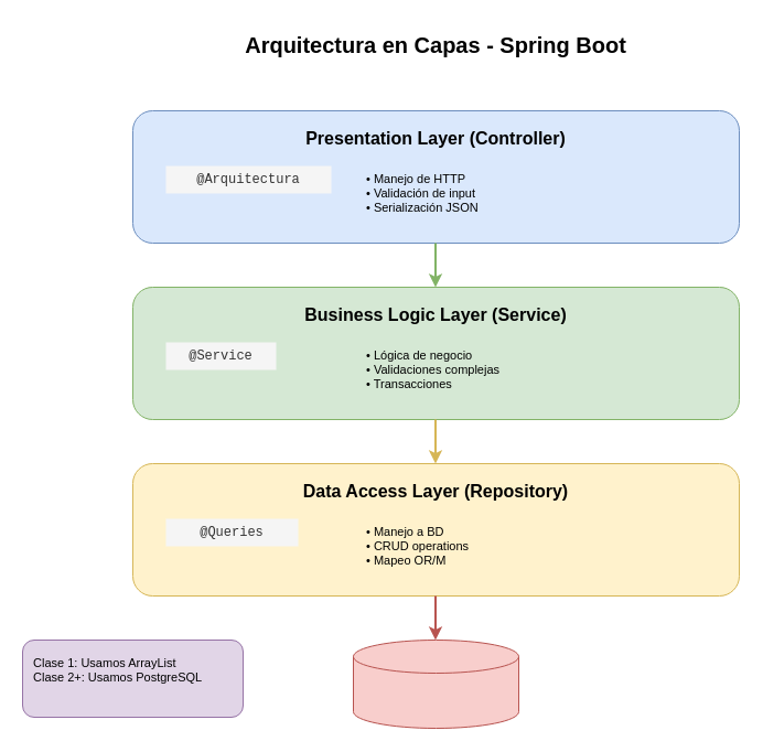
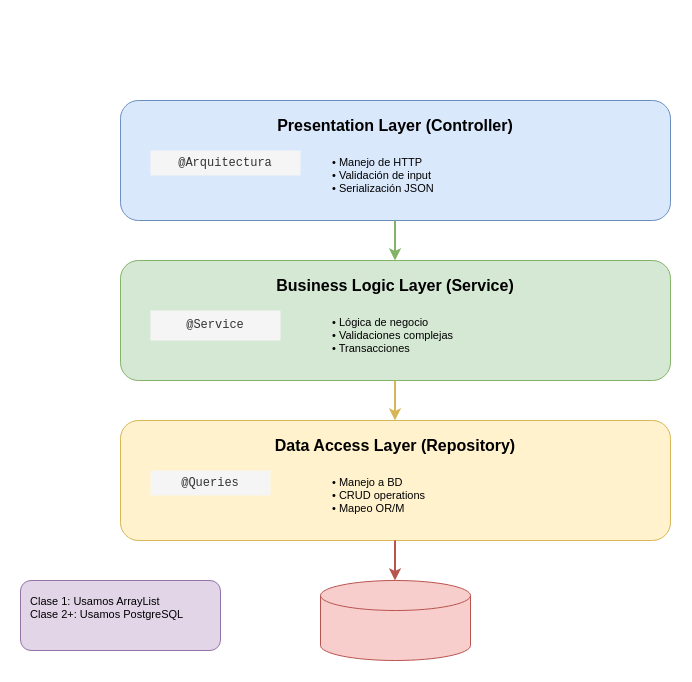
  <mxCell id="0" />
  <mxCell id="1" parent="0" />
- <mxCell id="2" value="Arquitectura en Capas - Spring Boot" style="text;html=1;strokeColor=none;fillColor=none;align=center;verticalAlign=middle;whiteSpace=wrap;fontSize=20;fontStyle=1" vertex="1" parent="1"><mxGeometry x="195" y="20" width="400" height="40" as="geometry" /></mxCell>
  <mxCell id="3" value="" style="rounded=1;whiteSpace=wrap;html=1;fillColor=#dae8fc;strokeColor=#6c8ebf;fontStyle=1" vertex="1" parent="1"><mxGeometry x="120" y="100" width="550" height="120" as="geometry" /></mxCell>
  <mxCell id="4" value="Presentation Layer (Controller)" style="text;html=1;strokeColor=none;fillColor=none;align=center;verticalAlign=middle;whiteSpace=wrap;fontSize=16;fontStyle=1" vertex="1" parent="1"><mxGeometry x="120" y="110" width="550" height="30" as="geometry" /></mxCell>
  <mxCell id="5" value="@Arquitectura" style="text;html=1;strokeColor=none;fillColor=#f5f5f5;align=center;verticalAlign=middle;whiteSpace=wrap;fontSize=12;fontFamily=Courier New;fontColor=#333333;" vertex="1" parent="1"><mxGeometry x="150" y="150" width="150" height="25" as="geometry" /></mxCell>
  <mxCell id="6" value="• Manejo de HTTP&#10;• Validación de input&#10;• Serialización JSON" style="text;html=1;strokeColor=none;fillColor=none;align=left;verticalAlign=middle;whiteSpace=wrap;fontSize=11" vertex="1" parent="1"><mxGeometry x="330" y="145" width="320" height="60" as="geometry" /></mxCell>
  <mxCell id="7" value="" style="endArrow=classic;html=1;strokeWidth=2;fillColor=#d5e8d4;strokeColor=#82b366" edge="1" parent="1"><mxGeometry width="50" height="50" relative="1" as="geometry"><mxPoint x="394.5" y="220" as="sourcePoint" /><mxPoint x="394.5" y="260" as="targetPoint" /></mxGeometry></mxCell>
  <mxCell id="8" value="" style="rounded=1;whiteSpace=wrap;html=1;fillColor=#d5e8d4;strokeColor=#82b366;fontStyle=1" vertex="1" parent="1"><mxGeometry x="120" y="260" width="550" height="120" as="geometry" /></mxCell>
  <mxCell id="9" value="Business Logic Layer (Service)" style="text;html=1;strokeColor=none;fillColor=none;align=center;verticalAlign=middle;whiteSpace=wrap;fontSize=16;fontStyle=1" vertex="1" parent="1"><mxGeometry x="120" y="270" width="550" height="30" as="geometry" /></mxCell>
- <mxCell id="10" value="@Service" style="text;html=1;strokeColor=none;fillColor=#f5f5f5;align=center;verticalAlign=middle;whiteSpace=wrap;fontSize=12;fontFamily=Courier New;fontColor=#333333;" vertex="1" parent="1"><mxGeometry x="150" y="310" width="100" height="25" as="geometry" /></mxCell>
+ <mxCell id="10" value="@Service" style="text;html=1;strokeColor=none;fillColor=#f5f5f5;align=center;verticalAlign=middle;whiteSpace=wrap;fontSize=12;fontFamily=Courier New;fontColor=#333333;" vertex="1" parent="1"><mxGeometry x="150" y="310" width="130" height="30" as="geometry" /></mxCell>
  <mxCell id="11" value="• Lógica de negocio&#10;• Validaciones complejas&#10;• Transacciones" style="text;html=1;strokeColor=none;fillColor=none;align=left;verticalAlign=middle;whiteSpace=wrap;fontSize=11" vertex="1" parent="1"><mxGeometry x="330" y="305" width="320" height="60" as="geometry" /></mxCell>
  <mxCell id="12" value="" style="endArrow=classic;html=1;strokeWidth=2;fillColor=#fff2cc;strokeColor=#d6b656" edge="1" parent="1"><mxGeometry width="50" height="50" relative="1" as="geometry"><mxPoint x="394.5" y="380" as="sourcePoint" /><mxPoint x="394.5" y="420" as="targetPoint" /></mxGeometry></mxCell>
  <mxCell id="13" value="" style="rounded=1;whiteSpace=wrap;html=1;fillColor=#fff2cc;strokeColor=#d6b656;fontStyle=1" vertex="1" parent="1"><mxGeometry x="120" y="420" width="550" height="120" as="geometry" /></mxCell>
  <mxCell id="14" value="Data Access Layer (Repository)" style="text;html=1;strokeColor=none;fillColor=none;align=center;verticalAlign=middle;whiteSpace=wrap;fontSize=16;fontStyle=1" vertex="1" parent="1"><mxGeometry x="120" y="430" width="550" height="30" as="geometry" /></mxCell>
  <mxCell id="15" value="@Queries" style="text;html=1;strokeColor=none;fillColor=#f5f5f5;align=center;verticalAlign=middle;whiteSpace=wrap;fontSize=12;fontFamily=Courier New;fontColor=#333333;" vertex="1" parent="1"><mxGeometry x="150" y="470" width="120" height="25" as="geometry" /></mxCell>
  <mxCell id="16" value="• Manejo a BD&#10;• CRUD operations&#10;• Mapeo OR/M" style="text;html=1;strokeColor=none;fillColor=none;align=left;verticalAlign=middle;whiteSpace=wrap;fontSize=11" vertex="1" parent="1"><mxGeometry x="330" y="465" width="320" height="60" as="geometry" /></mxCell>
  <mxCell id="17" value="" style="endArrow=classic;html=1;strokeWidth=2;fillColor=#f8cecc;strokeColor=#b85450" edge="1" parent="1"><mxGeometry width="50" height="50" relative="1" as="geometry"><mxPoint x="394.5" y="540" as="sourcePoint" /><mxPoint x="394.5" y="580" as="targetPoint" /></mxGeometry></mxCell>
  <mxCell id="18" value="" style="shape=cylinder3;whiteSpace=wrap;html=1;boundedLbl=1;backgroundOutline=1;size=15;fillColor=#f8cecc;strokeColor=#b85450;" vertex="1" parent="1"><mxGeometry x="320" y="580" width="150" height="80" as="geometry" /></mxCell>
  <mxCell id="19" value="Clase 1: Usamos ArrayList&#10;Clase 2+: Usamos PostgreSQL" style="rounded=1;whiteSpace=wrap;html=1;fillColor=#e1d5e7;strokeColor=#9673a6;fontSize=11;align=left;verticalAlign=top;spacing=10;" vertex="1" parent="1"><mxGeometry x="20" y="580" width="200" height="70" as="geometry" /></mxCell>
